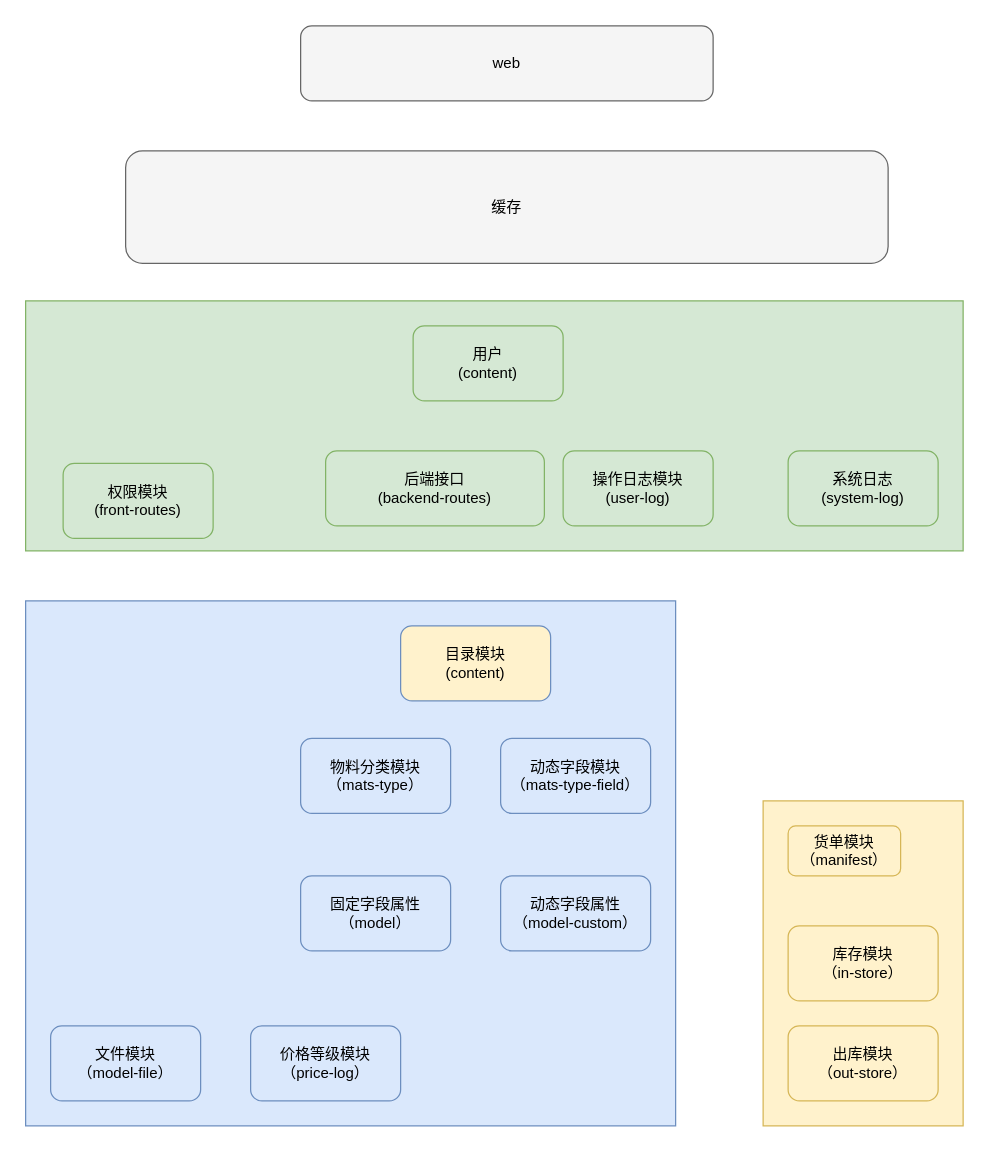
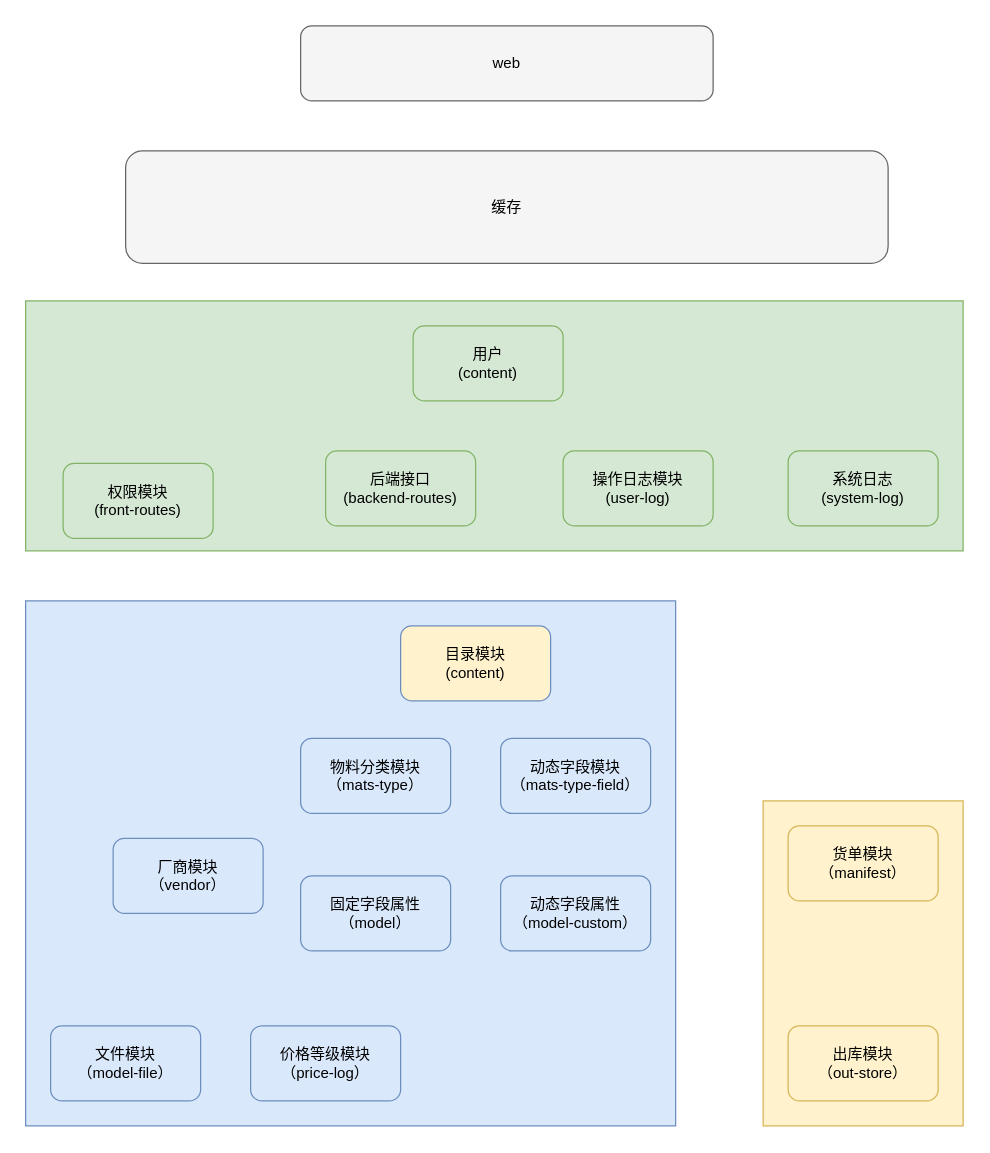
  <mxCell id="0" />
  <mxCell id="1" parent="0" />
  <mxCell id="2" value="" style="rounded=0;whiteSpace=wrap;html=1;fillColor=#d5e8d4;strokeColor=#82b366;" vertex="1" parent="1"><mxGeometry x="20" y="240" width="750" height="200" as="geometry" /></mxCell>
  <mxCell id="3" value="" style="rounded=0;whiteSpace=wrap;html=1;fillColor=#fff2cc;strokeColor=#d6b656;" vertex="1" parent="1"><mxGeometry x="610" y="640" width="160" height="260" as="geometry" /></mxCell>
  <mxCell id="4" value="" style="rounded=0;whiteSpace=wrap;html=1;fillColor=#dae8fc;strokeColor=#6c8ebf;" vertex="1" parent="1"><mxGeometry x="20" y="480" width="520" height="420" as="geometry" /></mxCell>
  <mxCell id="5" value="目录模块&lt;br&gt;(content)" style="rounded=1;whiteSpace=wrap;html=1;fillColor=#fff2cc;strokeColor=#6c8ebf;" vertex="1" parent="1"><mxGeometry x="320" y="500" width="120" height="60" as="geometry" /></mxCell>
  <mxCell id="6" value="物料分类模块&lt;br&gt;（mats-type）" style="rounded=1;whiteSpace=wrap;html=1;fillColor=#dae8fc;strokeColor=#6c8ebf;" vertex="1" parent="1"><mxGeometry x="240" y="590" width="120" height="60" as="geometry" /></mxCell>
  <mxCell id="7" value="动态字段模块&lt;br&gt;（mats-type-field）" style="rounded=1;whiteSpace=wrap;html=1;fillColor=#dae8fc;strokeColor=#6c8ebf;" vertex="1" parent="1"><mxGeometry x="400" y="590" width="120" height="60" as="geometry" /></mxCell>
  <mxCell id="8" value="固定字段属性&lt;br&gt;（model）" style="rounded=1;whiteSpace=wrap;html=1;fillColor=#dae8fc;strokeColor=#6c8ebf;" vertex="1" parent="1"><mxGeometry x="240" y="700" width="120" height="60" as="geometry" /></mxCell>
  <mxCell id="9" value="动态字段属性&lt;br&gt;（model-custom）" style="rounded=1;whiteSpace=wrap;html=1;fillColor=#dae8fc;strokeColor=#6c8ebf;" vertex="1" parent="1"><mxGeometry x="400" y="700" width="120" height="60" as="geometry" /></mxCell>
- <mxCell id="10" value="货单模块&lt;br&gt;（manifest）" style="rounded=1;whiteSpace=wrap;html=1;fillColor=#fff2cc;strokeColor=#d6b656;" vertex="1" parent="1"><mxGeometry x="630" y="660" width="90" height="40" as="geometry" /></mxCell>
- <mxCell id="11" value="库存模块&lt;br&gt;（in-store）" style="rounded=1;whiteSpace=wrap;html=1;fillColor=#fff2cc;strokeColor=#d6b656;" vertex="1" parent="1"><mxGeometry x="630" y="740" width="120" height="60" as="geometry" /></mxCell>
+ <mxCell id="10" value="货单模块&lt;br&gt;（manifest）" style="rounded=1;whiteSpace=wrap;html=1;fillColor=#fff2cc;strokeColor=#d6b656;" vertex="1" parent="1"><mxGeometry x="630" y="660" width="120" height="60" as="geometry" /></mxCell>
  <mxCell id="12" value="出库模块&lt;br&gt;（out-store）" style="rounded=1;whiteSpace=wrap;html=1;fillColor=#fff2cc;strokeColor=#d6b656;" vertex="1" parent="1"><mxGeometry x="630" y="820" width="120" height="60" as="geometry" /></mxCell>
  <mxCell id="13" value="用户&lt;br&gt;(content)" style="rounded=1;whiteSpace=wrap;html=1;fillColor=#d5e8d4;strokeColor=#82b366;" vertex="1" parent="1"><mxGeometry x="330" y="260" width="120" height="60" as="geometry" /></mxCell>
  <mxCell id="14" value="文件模块&lt;br&gt;（model-file）" style="rounded=1;whiteSpace=wrap;html=1;fillColor=#dae8fc;strokeColor=#6c8ebf;" vertex="1" parent="1"><mxGeometry x="40" y="820" width="120" height="60" as="geometry" /></mxCell>
  <mxCell id="15" value="价格等级模块&lt;br&gt;（price-log）" style="rounded=1;whiteSpace=wrap;html=1;fillColor=#dae8fc;strokeColor=#6c8ebf;" vertex="1" parent="1"><mxGeometry x="200" y="820" width="120" height="60" as="geometry" /></mxCell>
  <mxCell id="16" value="权限模块&lt;br&gt;(front-routes)" style="rounded=1;whiteSpace=wrap;html=1;fillColor=#d5e8d4;strokeColor=#82b366;" vertex="1" parent="1"><mxGeometry x="50" y="370" width="120" height="60" as="geometry" /></mxCell>
- <mxCell id="17" value="后端接口&lt;br&gt;(backend-routes)" style="rounded=1;whiteSpace=wrap;html=1;fillColor=#d5e8d4;strokeColor=#82b366;" vertex="1" parent="1"><mxGeometry x="260" y="360" width="175" height="60" as="geometry" /></mxCell>
+ <mxCell id="17" value="后端接口&lt;br&gt;(backend-routes)" style="rounded=1;whiteSpace=wrap;html=1;fillColor=#d5e8d4;strokeColor=#82b366;" vertex="1" parent="1"><mxGeometry x="260" y="360" width="120" height="60" as="geometry" /></mxCell>
  <mxCell id="18" value="操作日志模块&lt;br&gt;(user-log)" style="rounded=1;whiteSpace=wrap;html=1;fillColor=#d5e8d4;strokeColor=#82b366;" vertex="1" parent="1"><mxGeometry x="450" y="360" width="120" height="60" as="geometry" /></mxCell>
  <mxCell id="19" value="系统日志&lt;br&gt;(system-log)" style="rounded=1;whiteSpace=wrap;html=1;fillColor=#d5e8d4;strokeColor=#82b366;" vertex="1" parent="1"><mxGeometry x="630" y="360" width="120" height="60" as="geometry" /></mxCell>
  <mxCell id="20" value="缓存" style="rounded=1;whiteSpace=wrap;html=1;fillColor=#f5f5f5;strokeColor=#666666;" vertex="1" parent="1"><mxGeometry x="100" y="120" width="610" height="90" as="geometry" /></mxCell>
+ <mxCell id="21" value="厂商模块&lt;br&gt;（vendor）" style="rounded=1;whiteSpace=wrap;html=1;fillColor=#dae8fc;strokeColor=#6c8ebf;" vertex="1" parent="1"><mxGeometry x="90" y="670" width="120" height="60" as="geometry" /></mxCell>
  <mxCell id="22" value="web" style="rounded=1;whiteSpace=wrap;html=1;fillColor=#f5f5f5;strokeColor=#666666;" vertex="1" parent="1"><mxGeometry x="240" y="20" width="330" height="60" as="geometry" /></mxCell>
